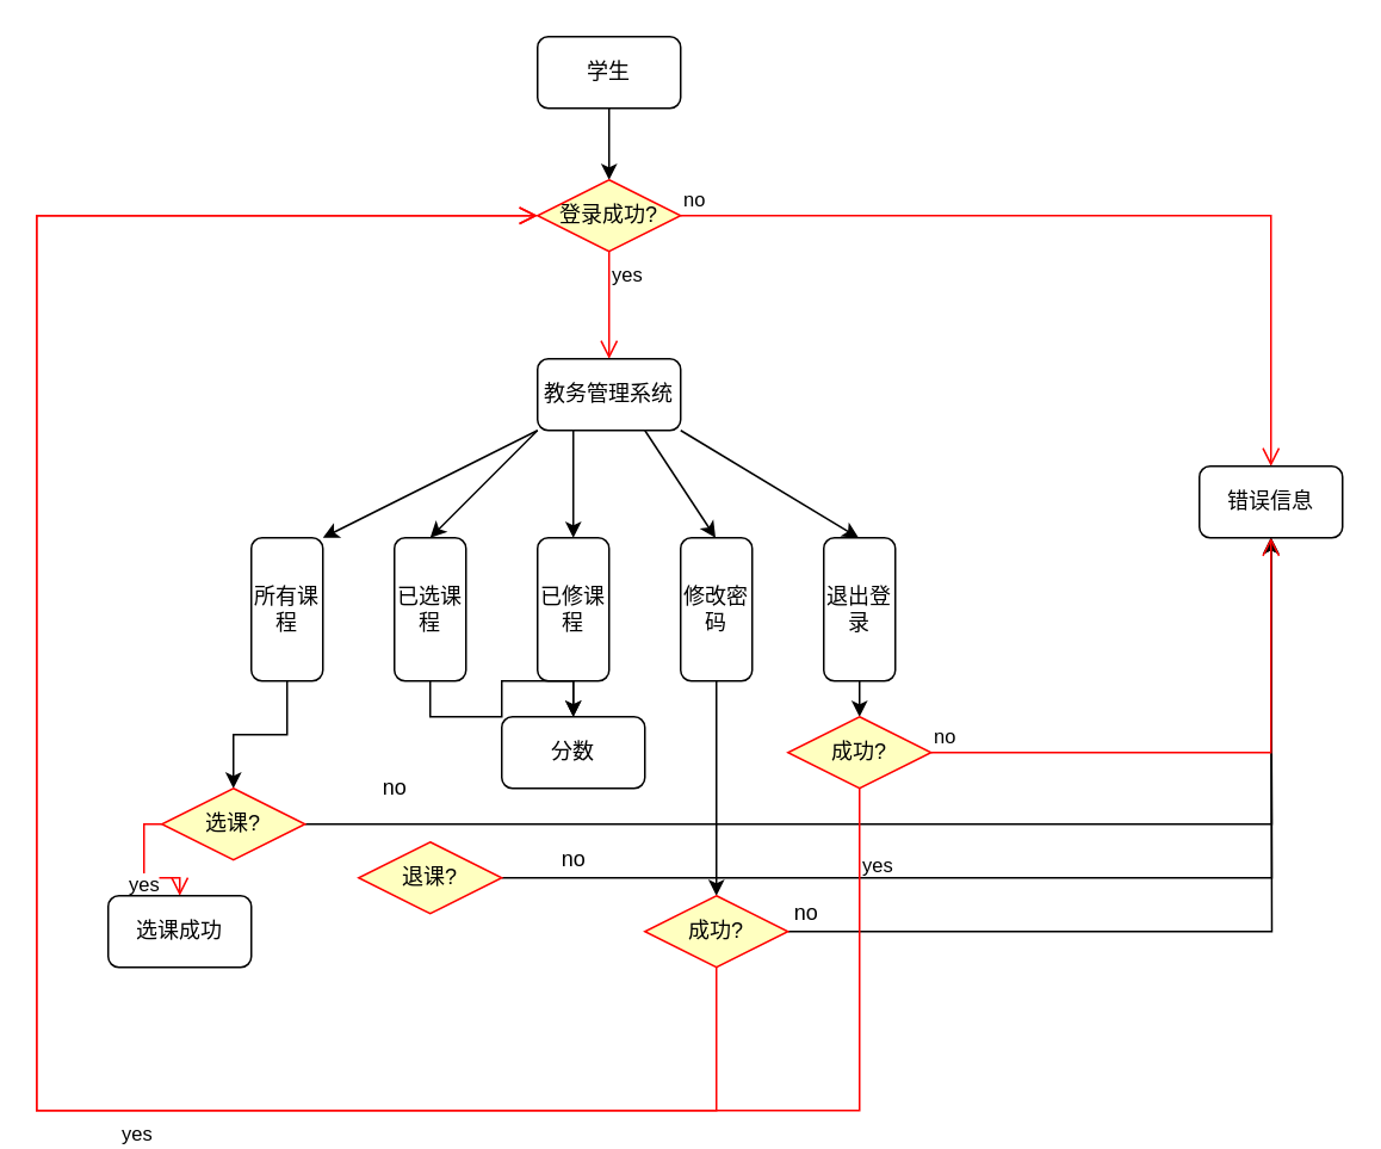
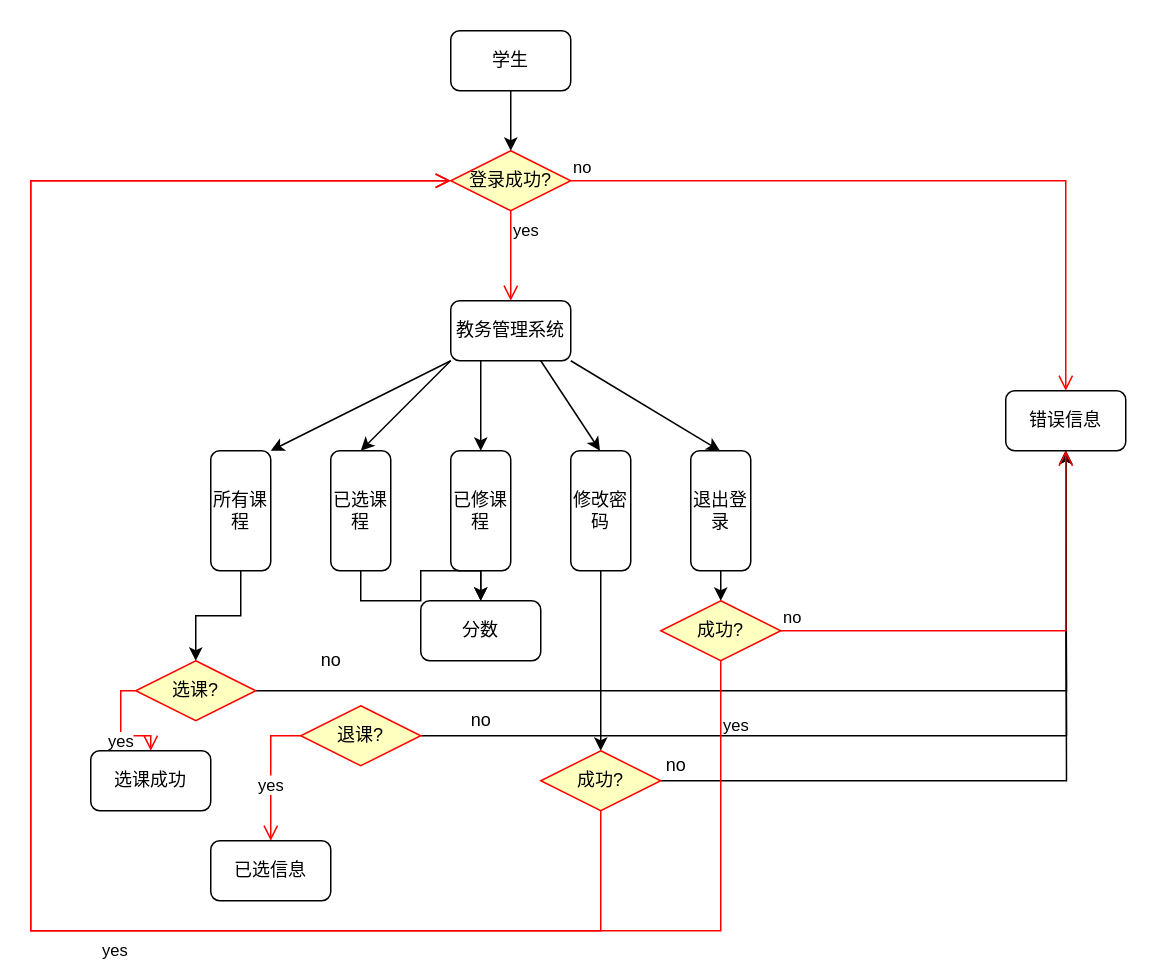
  <mxCell id="0" />
  <mxCell id="1" parent="0" />
  <mxCell id="2" style="edgeStyle=orthogonalEdgeStyle;rounded=0;orthogonalLoop=1;jettySize=auto;html=1;exitX=0.5;exitY=1;exitDx=0;exitDy=0;entryX=0.5;entryY=0;entryDx=0;entryDy=0;" parent="1" source="3" target="4" edge="1"><mxGeometry relative="1" as="geometry" /></mxCell>
  <mxCell id="3" value="学生" style="rounded=1;whiteSpace=wrap;html=1;" parent="1" vertex="1"><mxGeometry x="300" y="20" width="80" height="40" as="geometry" /></mxCell>
  <mxCell id="4" value="登录成功?" style="rhombus;whiteSpace=wrap;html=1;fillColor=#ffffc0;strokeColor=#ff0000;" parent="1" vertex="1"><mxGeometry x="300" y="100" width="80" height="40" as="geometry" /></mxCell>
  <mxCell id="5" value="no" style="edgeStyle=orthogonalEdgeStyle;html=1;align=left;verticalAlign=bottom;endArrow=open;endSize=8;strokeColor=#ff0000;rounded=0;entryX=0.5;entryY=0;entryDx=0;entryDy=0;" parent="1" source="4" target="38" edge="1"><mxGeometry x="-1" relative="1" as="geometry"><mxPoint x="480" y="120" as="targetPoint" /></mxGeometry></mxCell>
  <mxCell id="6" value="yes" style="edgeStyle=orthogonalEdgeStyle;html=1;align=left;verticalAlign=top;endArrow=open;endSize=8;strokeColor=#ff0000;rounded=0;" parent="1" source="4" edge="1"><mxGeometry x="-1" relative="1" as="geometry"><mxPoint x="340" y="200" as="targetPoint" /></mxGeometry></mxCell>
  <mxCell id="7" value="教务管理系统" style="rounded=1;whiteSpace=wrap;html=1;" parent="1" vertex="1"><mxGeometry x="300" y="200" width="80" height="40" as="geometry" /></mxCell>
  <mxCell id="8" style="edgeStyle=orthogonalEdgeStyle;rounded=0;orthogonalLoop=1;jettySize=auto;html=1;exitX=0.5;exitY=1;exitDx=0;exitDy=0;" parent="1" source="9" target="24" edge="1"><mxGeometry relative="1" as="geometry" /></mxCell>
  <mxCell id="9" value="所有课程" style="rounded=1;whiteSpace=wrap;html=1;" parent="1" vertex="1"><mxGeometry x="140" y="300" width="40" height="80" as="geometry" /></mxCell>
  <mxCell id="10" style="edgeStyle=orthogonalEdgeStyle;rounded=0;orthogonalLoop=1;jettySize=auto;html=1;exitX=0.5;exitY=1;exitDx=0;exitDy=0;" parent="1" source="11" target="31" edge="1"><mxGeometry relative="1" as="geometry" /></mxCell>
  <mxCell id="11" value="已选课程" style="rounded=1;whiteSpace=wrap;html=1;" parent="1" vertex="1"><mxGeometry x="220" y="300" width="40" height="80" as="geometry" /></mxCell>
  <mxCell id="12" style="edgeStyle=orthogonalEdgeStyle;rounded=0;orthogonalLoop=1;jettySize=auto;html=1;exitX=0.5;exitY=1;exitDx=0;exitDy=0;entryX=0.5;entryY=0;entryDx=0;entryDy=0;" parent="1" source="13" target="31" edge="1"><mxGeometry relative="1" as="geometry" /></mxCell>
  <mxCell id="13" value="已修课程" style="rounded=1;whiteSpace=wrap;html=1;" parent="1" vertex="1"><mxGeometry x="300" y="300" width="40" height="80" as="geometry" /></mxCell>
  <mxCell id="14" style="edgeStyle=orthogonalEdgeStyle;rounded=0;orthogonalLoop=1;jettySize=auto;html=1;exitX=0.5;exitY=1;exitDx=0;exitDy=0;" parent="1" source="15" target="33" edge="1"><mxGeometry relative="1" as="geometry" /></mxCell>
  <mxCell id="15" value="修改密码" style="rounded=1;whiteSpace=wrap;html=1;" parent="1" vertex="1"><mxGeometry x="380" y="300" width="40" height="80" as="geometry" /></mxCell>
  <mxCell id="16" style="edgeStyle=orthogonalEdgeStyle;rounded=0;orthogonalLoop=1;jettySize=auto;html=1;exitX=0.5;exitY=1;exitDx=0;exitDy=0;entryX=0.5;entryY=0;entryDx=0;entryDy=0;" parent="1" source="17" target="35" edge="1"><mxGeometry relative="1" as="geometry" /></mxCell>
  <mxCell id="17" value="退出登录" style="rounded=1;whiteSpace=wrap;html=1;" parent="1" vertex="1"><mxGeometry x="460" y="300" width="40" height="80" as="geometry" /></mxCell>
  <mxCell id="18" value="" style="endArrow=classic;html=1;rounded=0;exitX=0;exitY=1;exitDx=0;exitDy=0;" parent="1" source="7" edge="1"><mxGeometry width="50" height="50" relative="1" as="geometry"><mxPoint x="250" y="230" as="sourcePoint" /><mxPoint x="180" y="300" as="targetPoint" /></mxGeometry></mxCell>
  <mxCell id="19" value="" style="endArrow=classic;html=1;rounded=0;exitX=0;exitY=1;exitDx=0;exitDy=0;" parent="1" source="7" edge="1"><mxGeometry width="50" height="50" relative="1" as="geometry"><mxPoint x="360" y="240" as="sourcePoint" /><mxPoint x="240" y="300" as="targetPoint" /></mxGeometry></mxCell>
  <mxCell id="20" value="" style="endArrow=classic;html=1;rounded=0;exitX=0.25;exitY=1;exitDx=0;exitDy=0;" parent="1" source="7" edge="1"><mxGeometry width="50" height="50" relative="1" as="geometry"><mxPoint x="380" y="240" as="sourcePoint" /><mxPoint x="320" y="300" as="targetPoint" /></mxGeometry></mxCell>
  <mxCell id="21" value="" style="endArrow=classic;html=1;rounded=0;exitX=0.75;exitY=1;exitDx=0;exitDy=0;" parent="1" source="7" edge="1"><mxGeometry width="50" height="50" relative="1" as="geometry"><mxPoint x="399.5" y="240" as="sourcePoint" /><mxPoint x="399.5" y="300" as="targetPoint" /></mxGeometry></mxCell>
  <mxCell id="22" value="" style="endArrow=classic;html=1;rounded=0;exitX=1;exitY=1;exitDx=0;exitDy=0;" parent="1" source="7" edge="1"><mxGeometry width="50" height="50" relative="1" as="geometry"><mxPoint x="440" y="240" as="sourcePoint" /><mxPoint x="479.5" y="300" as="targetPoint" /></mxGeometry></mxCell>
  <mxCell id="23" style="edgeStyle=orthogonalEdgeStyle;rounded=0;orthogonalLoop=1;jettySize=auto;html=1;exitX=1;exitY=0.5;exitDx=0;exitDy=0;" parent="1" source="24" edge="1"><mxGeometry relative="1" as="geometry"><mxPoint x="710" y="300" as="targetPoint" /></mxGeometry></mxCell>
  <mxCell id="24" value="选课?" style="rhombus;whiteSpace=wrap;html=1;fillColor=#ffffc0;strokeColor=#ff0000;" parent="1" vertex="1"><mxGeometry x="90" y="440" width="80" height="40" as="geometry" /></mxCell>
  <mxCell id="25" value="yes" style="edgeStyle=orthogonalEdgeStyle;html=1;align=left;verticalAlign=top;endArrow=open;endSize=8;strokeColor=#ff0000;rounded=0;entryX=0.5;entryY=0;entryDx=0;entryDy=0;exitX=0;exitY=0.5;exitDx=0;exitDy=0;" parent="1" source="24" target="26" edge="1"><mxGeometry x="-0.111" y="-10" relative="1" as="geometry"><mxPoint x="160" y="510" as="targetPoint" /><mxPoint as="offset" /></mxGeometry></mxCell>
  <mxCell id="26" value="选课成功" style="rounded=1;whiteSpace=wrap;html=1;" parent="1" vertex="1"><mxGeometry x="60" y="500" width="80" height="40" as="geometry" /></mxCell>
  <mxCell id="27" style="edgeStyle=orthogonalEdgeStyle;rounded=0;orthogonalLoop=1;jettySize=auto;html=1;exitX=1;exitY=0.5;exitDx=0;exitDy=0;" parent="1" source="28" edge="1"><mxGeometry relative="1" as="geometry"><mxPoint x="710" y="300" as="targetPoint" /></mxGeometry></mxCell>
  <mxCell id="28" value="退课?" style="rhombus;whiteSpace=wrap;html=1;fillColor=#ffffc0;strokeColor=#ff0000;" parent="1" vertex="1"><mxGeometry x="200" y="470" width="80" height="40" as="geometry" /></mxCell>
+ <mxCell id="29" value="yes" style="edgeStyle=orthogonalEdgeStyle;html=1;align=left;verticalAlign=top;endArrow=open;endSize=8;strokeColor=#ff0000;rounded=0;entryX=0.5;entryY=0;entryDx=0;entryDy=0;exitX=0;exitY=0.5;exitDx=0;exitDy=0;" parent="1" source="28" target="30" edge="1"><mxGeometry x="-0.111" y="-10" relative="1" as="geometry"><mxPoint x="240" y="570" as="targetPoint" /><mxPoint as="offset" /></mxGeometry></mxCell>
+ <mxCell id="30" value="已选信息" style="rounded=1;whiteSpace=wrap;html=1;" parent="1" vertex="1"><mxGeometry x="140" y="560" width="80" height="40" as="geometry" /></mxCell>
  <mxCell id="31" value="分数" style="rounded=1;whiteSpace=wrap;html=1;" parent="1" vertex="1"><mxGeometry x="280" y="400" width="80" height="40" as="geometry" /></mxCell>
  <mxCell id="32" style="edgeStyle=orthogonalEdgeStyle;rounded=0;orthogonalLoop=1;jettySize=auto;html=1;exitX=1;exitY=0.5;exitDx=0;exitDy=0;" parent="1" source="33" edge="1"><mxGeometry relative="1" as="geometry"><mxPoint x="710" y="300" as="targetPoint" /></mxGeometry></mxCell>
  <mxCell id="33" value="成功?" style="rhombus;whiteSpace=wrap;html=1;fillColor=#ffffc0;strokeColor=#ff0000;" parent="1" vertex="1"><mxGeometry x="360" y="500" width="80" height="40" as="geometry" /></mxCell>
  <mxCell id="34" value="yes" style="edgeStyle=orthogonalEdgeStyle;html=1;align=left;verticalAlign=top;endArrow=open;endSize=8;strokeColor=#ff0000;rounded=0;" parent="1" source="33" edge="1"><mxGeometry x="-0.333" relative="1" as="geometry"><mxPoint x="300" y="120" as="targetPoint" /><mxPoint as="offset" /><Array as="points"><mxPoint x="400" y="620" /><mxPoint x="20" y="620" /><mxPoint x="20" y="120" /><mxPoint x="300" y="120" /></Array></mxGeometry></mxCell>
  <mxCell id="35" value="成功?" style="rhombus;whiteSpace=wrap;html=1;fillColor=#ffffc0;strokeColor=#ff0000;" parent="1" vertex="1"><mxGeometry x="440" y="400" width="80" height="40" as="geometry" /></mxCell>
  <mxCell id="36" value="no" style="edgeStyle=orthogonalEdgeStyle;html=1;align=left;verticalAlign=bottom;endArrow=open;endSize=8;strokeColor=#ff0000;rounded=0;entryX=0.5;entryY=1;entryDx=0;entryDy=0;" parent="1" source="35" target="38" edge="1"><mxGeometry x="-1" relative="1" as="geometry"><mxPoint x="620" y="420" as="targetPoint" /></mxGeometry></mxCell>
  <mxCell id="37" value="yes" style="edgeStyle=orthogonalEdgeStyle;html=1;align=left;verticalAlign=top;endArrow=open;endSize=8;strokeColor=#ff0000;rounded=0;" parent="1" source="35" edge="1"><mxGeometry x="-0.958" relative="1" as="geometry"><mxPoint x="300" y="120" as="targetPoint" /><Array as="points"><mxPoint x="480" y="620" /><mxPoint x="20" y="620" /><mxPoint x="20" y="120" /></Array><mxPoint as="offset" /></mxGeometry></mxCell>
  <mxCell id="38" value="错误信息" style="rounded=1;whiteSpace=wrap;html=1;" parent="1" vertex="1"><mxGeometry x="670" y="260" width="80" height="40" as="geometry" /></mxCell>
  <mxCell id="39" value="no" style="text;html=1;align=center;verticalAlign=middle;resizable=0;points=[];autosize=1;strokeColor=none;fillColor=none;" parent="1" vertex="1"><mxGeometry x="205" y="430" width="30" height="20" as="geometry" /></mxCell>
  <mxCell id="40" value="no" style="text;html=1;align=center;verticalAlign=middle;resizable=0;points=[];autosize=1;strokeColor=none;fillColor=none;" parent="1" vertex="1"><mxGeometry x="305" y="470" width="30" height="20" as="geometry" /></mxCell>
  <mxCell id="41" value="no" style="text;html=1;align=center;verticalAlign=middle;resizable=0;points=[];autosize=1;strokeColor=none;fillColor=none;" parent="1" vertex="1"><mxGeometry x="435" y="500" width="30" height="20" as="geometry" /></mxCell>
